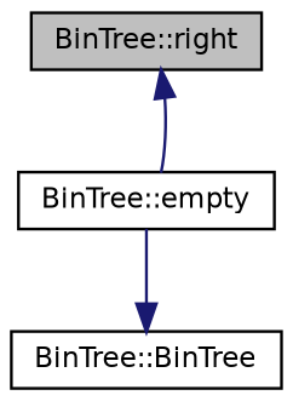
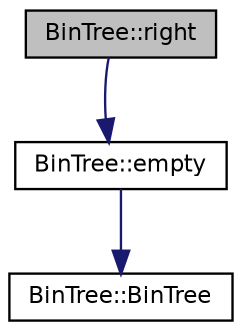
  digraph {
    rankdir=TB
    node [color=black fillcolor=white fontname=Helvetica fontsize=10 shape=record style=filled]
    edge [color=midnightblue fontname=Helvetica fontsize=10 labelfontname=Helvetica labelfontsize=10 style=solid]
    n1 [fillcolor=grey75 fontcolor=black height=0.2 label="BinTree::right" width=0.4]
    n2 [height=0.2 label="BinTree::empty" width=0.4]
    n3 [height=0.2 label="BinTree::BinTree" width=0.4]
-   n2 -> n1
+   n1 -> n2
    n2 -> n3
  }
